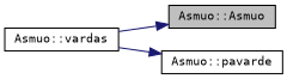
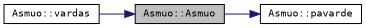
  digraph {
    fontname="DejaVu Sans Mono"
    rankdir=LR
    node [color=black fillcolor=white fontname="DejaVu Sans Mono" fontsize=10 shape=record style=filled]
    edge [color=midnightblue fontname="DejaVu Sans Mono" fontsize=10 labelfontname=Helvetica labelfontsize=10 style=solid]
    n1 [fillcolor=grey75 fontcolor=black height=0.2 label="Asmuo::Asmuo" width=0.4]
    n2 [height=0.2 label="Asmuo::pavarde" width=0.4]
    n3 [height=0.2 label="Asmuo::vardas" width=0.4]
-   n3 -> n2
+   n1 -> n2
    n3 -> n1
  }
